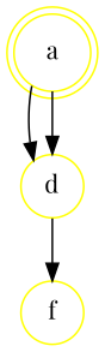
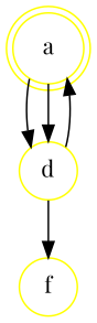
  digraph {
    fontname="Playfair Display"
    node [color=yellow fontname="Playfair Display" shape=circle]
    edge [fontname="Playfair Display"]
    a [shape=doublecircle]
    d
    f
    a -> d
    a -> d
+   d -> a
    d -> f
  }
